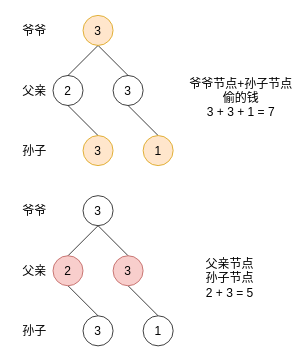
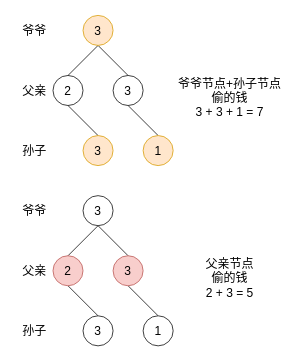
  <mxCell id="0" />
  <mxCell id="1" parent="0" />
  <mxCell id="2" style="rounded=0;orthogonalLoop=1;jettySize=auto;html=1;exitX=0.5;exitY=1;exitDx=0;exitDy=0;fontSize=16;endArrow=none;endFill=0;entryX=0.5;entryY=0;entryDx=0;entryDy=0;" edge="1" parent="1" source="4" target="6"><mxGeometry relative="1" as="geometry" /></mxCell>
  <mxCell id="3" style="edgeStyle=none;rounded=0;orthogonalLoop=1;jettySize=auto;html=1;exitX=0.5;exitY=1;exitDx=0;exitDy=0;entryX=0.5;entryY=0;entryDx=0;entryDy=0;endArrow=none;endFill=0;fontSize=16;" edge="1" parent="1" source="4" target="8"><mxGeometry relative="1" as="geometry" /></mxCell>
  <mxCell id="4" value="3" style="ellipse;whiteSpace=wrap;html=1;aspect=fixed;fontSize=16;fillColor=#ffe6cc;strokeColor=#d79b00;" vertex="1" parent="1"><mxGeometry x="110" y="20" width="40" height="40" as="geometry" /></mxCell>
  <mxCell id="5" style="edgeStyle=none;rounded=0;orthogonalLoop=1;jettySize=auto;html=1;exitX=0.5;exitY=1;exitDx=0;exitDy=0;entryX=0.5;entryY=0;entryDx=0;entryDy=0;endArrow=none;endFill=0;fontSize=16;" edge="1" parent="1" source="6" target="9"><mxGeometry relative="1" as="geometry" /></mxCell>
  <mxCell id="6" value="2" style="ellipse;whiteSpace=wrap;html=1;aspect=fixed;fontSize=16;" vertex="1" parent="1"><mxGeometry x="70" y="100" width="40" height="40" as="geometry" /></mxCell>
  <mxCell id="7" style="edgeStyle=none;rounded=0;orthogonalLoop=1;jettySize=auto;html=1;exitX=0.5;exitY=1;exitDx=0;exitDy=0;entryX=0.5;entryY=0;entryDx=0;entryDy=0;endArrow=none;endFill=0;fontSize=16;" edge="1" parent="1" source="8" target="10"><mxGeometry relative="1" as="geometry" /></mxCell>
  <mxCell id="8" value="3" style="ellipse;whiteSpace=wrap;html=1;aspect=fixed;fontSize=16;" vertex="1" parent="1"><mxGeometry x="150" y="100" width="40" height="40" as="geometry" /></mxCell>
  <mxCell id="9" value="3" style="ellipse;whiteSpace=wrap;html=1;aspect=fixed;fontSize=16;fillColor=#ffe6cc;strokeColor=#d79b00;" vertex="1" parent="1"><mxGeometry x="110" y="180" width="40" height="40" as="geometry" /></mxCell>
  <mxCell id="10" value="1" style="ellipse;whiteSpace=wrap;html=1;aspect=fixed;fontSize=16;fillColor=#ffe6cc;strokeColor=#d79b00;" vertex="1" parent="1"><mxGeometry x="190" y="180" width="40" height="40" as="geometry" /></mxCell>
  <mxCell id="11" value="爷爷" style="text;html=1;align=center;verticalAlign=middle;resizable=0;points=[];autosize=1;fontSize=16;" vertex="1" parent="1"><mxGeometry x="20" y="30" width="50" height="20" as="geometry" /></mxCell>
  <mxCell id="12" value="父亲" style="text;html=1;align=center;verticalAlign=middle;resizable=0;points=[];autosize=1;fontSize=16;" vertex="1" parent="1"><mxGeometry x="20" y="110" width="50" height="20" as="geometry" /></mxCell>
  <mxCell id="13" value="孙子" style="text;html=1;align=center;verticalAlign=middle;resizable=0;points=[];autosize=1;fontSize=16;" vertex="1" parent="1"><mxGeometry x="20" y="190" width="50" height="20" as="geometry" /></mxCell>
- <mxCell id="14" value="爷爷节点+孙子节点&lt;br&gt;偷的钱&lt;br&gt;3 + 3 + 1 = 7" style="text;html=1;align=center;verticalAlign=middle;resizable=0;points=[];autosize=1;fontSize=16;" vertex="1" parent="1"><mxGeometry x="245" y="100" width="150" height="60" as="geometry" /></mxCell>
+ <mxCell id="14" value="爷爷节点+孙子节点&lt;br&gt;偷的钱&lt;br&gt;3 + 3 + 1 = 7" style="text;html=1;align=center;verticalAlign=middle;resizable=0;points=[];autosize=1;fontSize=16;" vertex="1" parent="1"><mxGeometry x="230" y="100" width="150" height="60" as="geometry" /></mxCell>
  <mxCell id="15" style="rounded=0;orthogonalLoop=1;jettySize=auto;html=1;exitX=0.5;exitY=1;exitDx=0;exitDy=0;fontSize=16;endArrow=none;endFill=0;entryX=0.5;entryY=0;entryDx=0;entryDy=0;" edge="1" parent="1" source="17" target="19"><mxGeometry relative="1" as="geometry" /></mxCell>
  <mxCell id="16" style="edgeStyle=none;rounded=0;orthogonalLoop=1;jettySize=auto;html=1;exitX=0.5;exitY=1;exitDx=0;exitDy=0;entryX=0.5;entryY=0;entryDx=0;entryDy=0;endArrow=none;endFill=0;fontSize=16;" edge="1" parent="1" source="17" target="21"><mxGeometry relative="1" as="geometry" /></mxCell>
  <mxCell id="17" value="3" style="ellipse;whiteSpace=wrap;html=1;aspect=fixed;fontSize=16;" vertex="1" parent="1"><mxGeometry x="110" y="260" width="40" height="40" as="geometry" /></mxCell>
  <mxCell id="18" style="edgeStyle=none;rounded=0;orthogonalLoop=1;jettySize=auto;html=1;exitX=0.5;exitY=1;exitDx=0;exitDy=0;entryX=0.5;entryY=0;entryDx=0;entryDy=0;endArrow=none;endFill=0;fontSize=16;" edge="1" parent="1" source="19" target="22"><mxGeometry relative="1" as="geometry" /></mxCell>
  <mxCell id="19" value="2" style="ellipse;whiteSpace=wrap;html=1;aspect=fixed;fontSize=16;fillColor=#f8cecc;strokeColor=#b85450;" vertex="1" parent="1"><mxGeometry x="70" y="340" width="40" height="40" as="geometry" /></mxCell>
  <mxCell id="20" style="edgeStyle=none;rounded=0;orthogonalLoop=1;jettySize=auto;html=1;exitX=0.5;exitY=1;exitDx=0;exitDy=0;entryX=0.5;entryY=0;entryDx=0;entryDy=0;endArrow=none;endFill=0;fontSize=16;" edge="1" parent="1" source="21" target="23"><mxGeometry relative="1" as="geometry" /></mxCell>
  <mxCell id="21" value="3" style="ellipse;whiteSpace=wrap;html=1;aspect=fixed;fontSize=16;fillColor=#f8cecc;strokeColor=#b85450;" vertex="1" parent="1"><mxGeometry x="150" y="340" width="40" height="40" as="geometry" /></mxCell>
  <mxCell id="22" value="3" style="ellipse;whiteSpace=wrap;html=1;aspect=fixed;fontSize=16;" vertex="1" parent="1"><mxGeometry x="110" y="420" width="40" height="40" as="geometry" /></mxCell>
  <mxCell id="23" value="1" style="ellipse;whiteSpace=wrap;html=1;aspect=fixed;fontSize=16;" vertex="1" parent="1"><mxGeometry x="190" y="420" width="40" height="40" as="geometry" /></mxCell>
  <mxCell id="24" value="爷爷" style="text;html=1;align=center;verticalAlign=middle;resizable=0;points=[];autosize=1;fontSize=16;" vertex="1" parent="1"><mxGeometry x="20" y="270" width="50" height="20" as="geometry" /></mxCell>
  <mxCell id="25" value="父亲" style="text;html=1;align=center;verticalAlign=middle;resizable=0;points=[];autosize=1;fontSize=16;" vertex="1" parent="1"><mxGeometry x="20" y="350" width="50" height="20" as="geometry" /></mxCell>
  <mxCell id="26" value="孙子" style="text;html=1;align=center;verticalAlign=middle;resizable=0;points=[];autosize=1;fontSize=16;" vertex="1" parent="1"><mxGeometry x="20" y="430" width="50" height="20" as="geometry" /></mxCell>
- <mxCell id="27" value="父亲节点&lt;br&gt;孙子节点&lt;br&gt;2 + 3 = 5" style="text;html=1;align=center;verticalAlign=middle;resizable=0;points=[];autosize=1;fontSize=16;" vertex="1" parent="1"><mxGeometry x="265" y="340" width="80" height="60" as="geometry" /></mxCell>
+ <mxCell id="27" value="父亲节点&lt;br&gt;偷的钱&lt;br&gt;2 + 3 = 5" style="text;html=1;align=center;verticalAlign=middle;resizable=0;points=[];autosize=1;fontSize=16;" vertex="1" parent="1"><mxGeometry x="265" y="340" width="80" height="60" as="geometry" /></mxCell>
